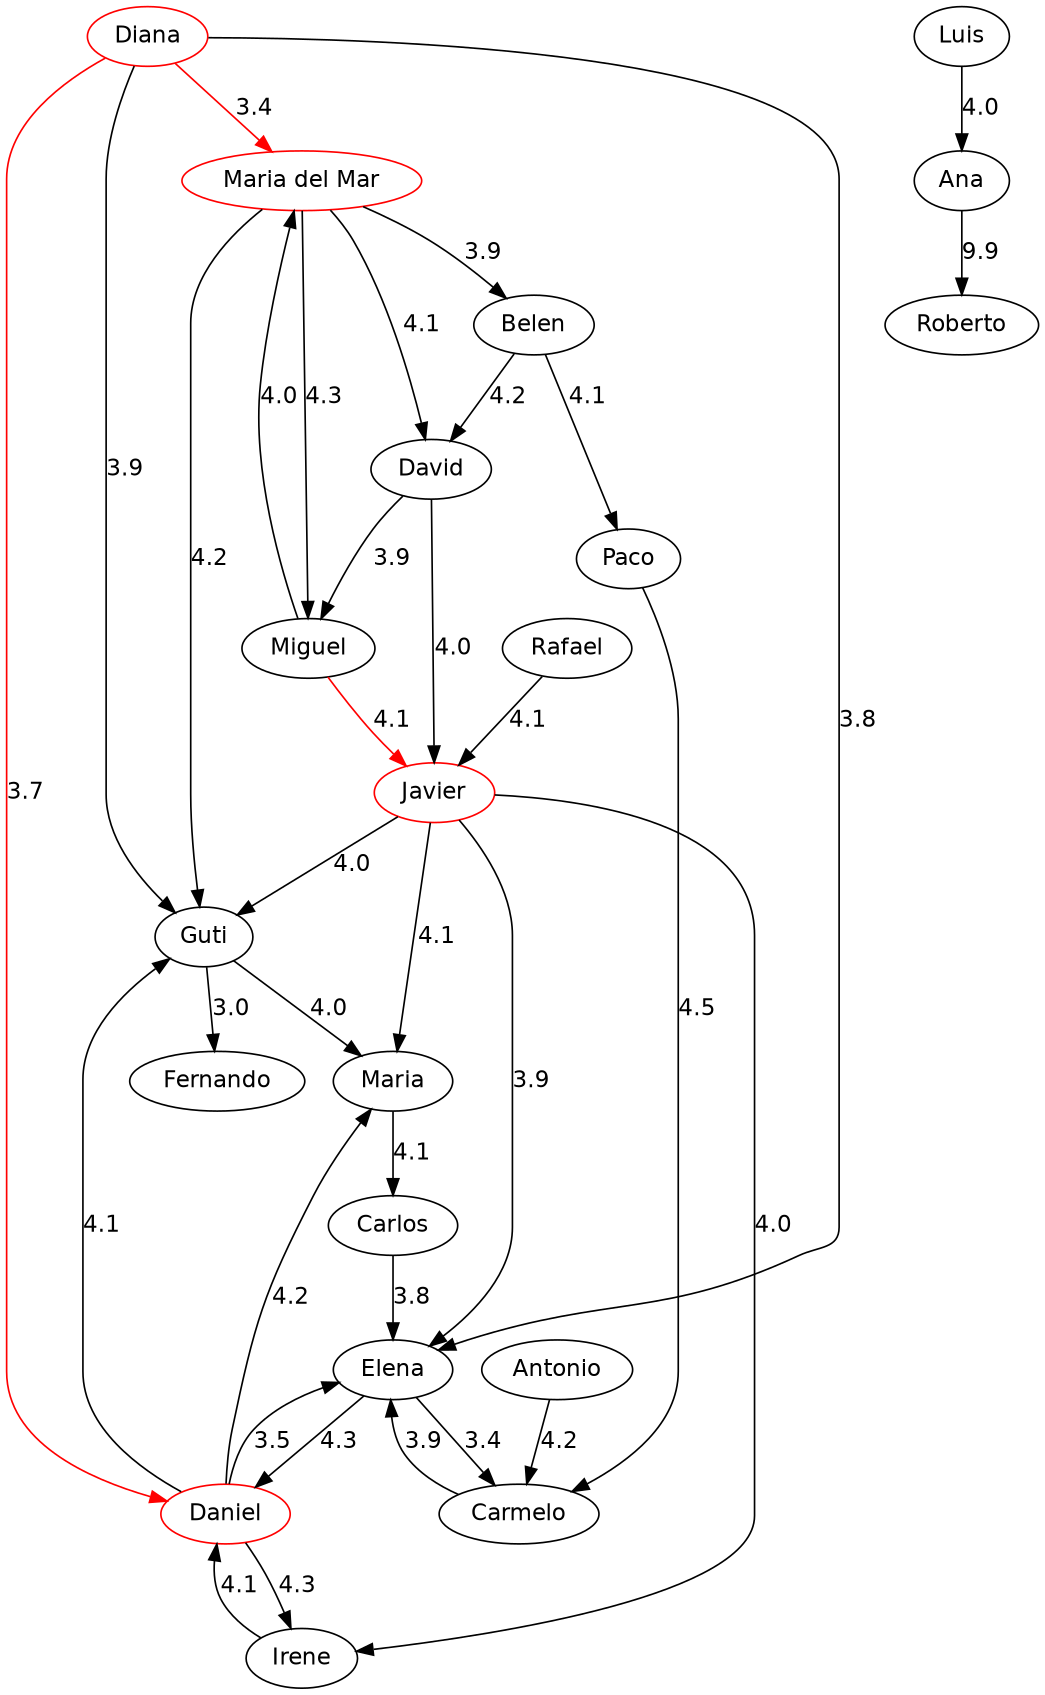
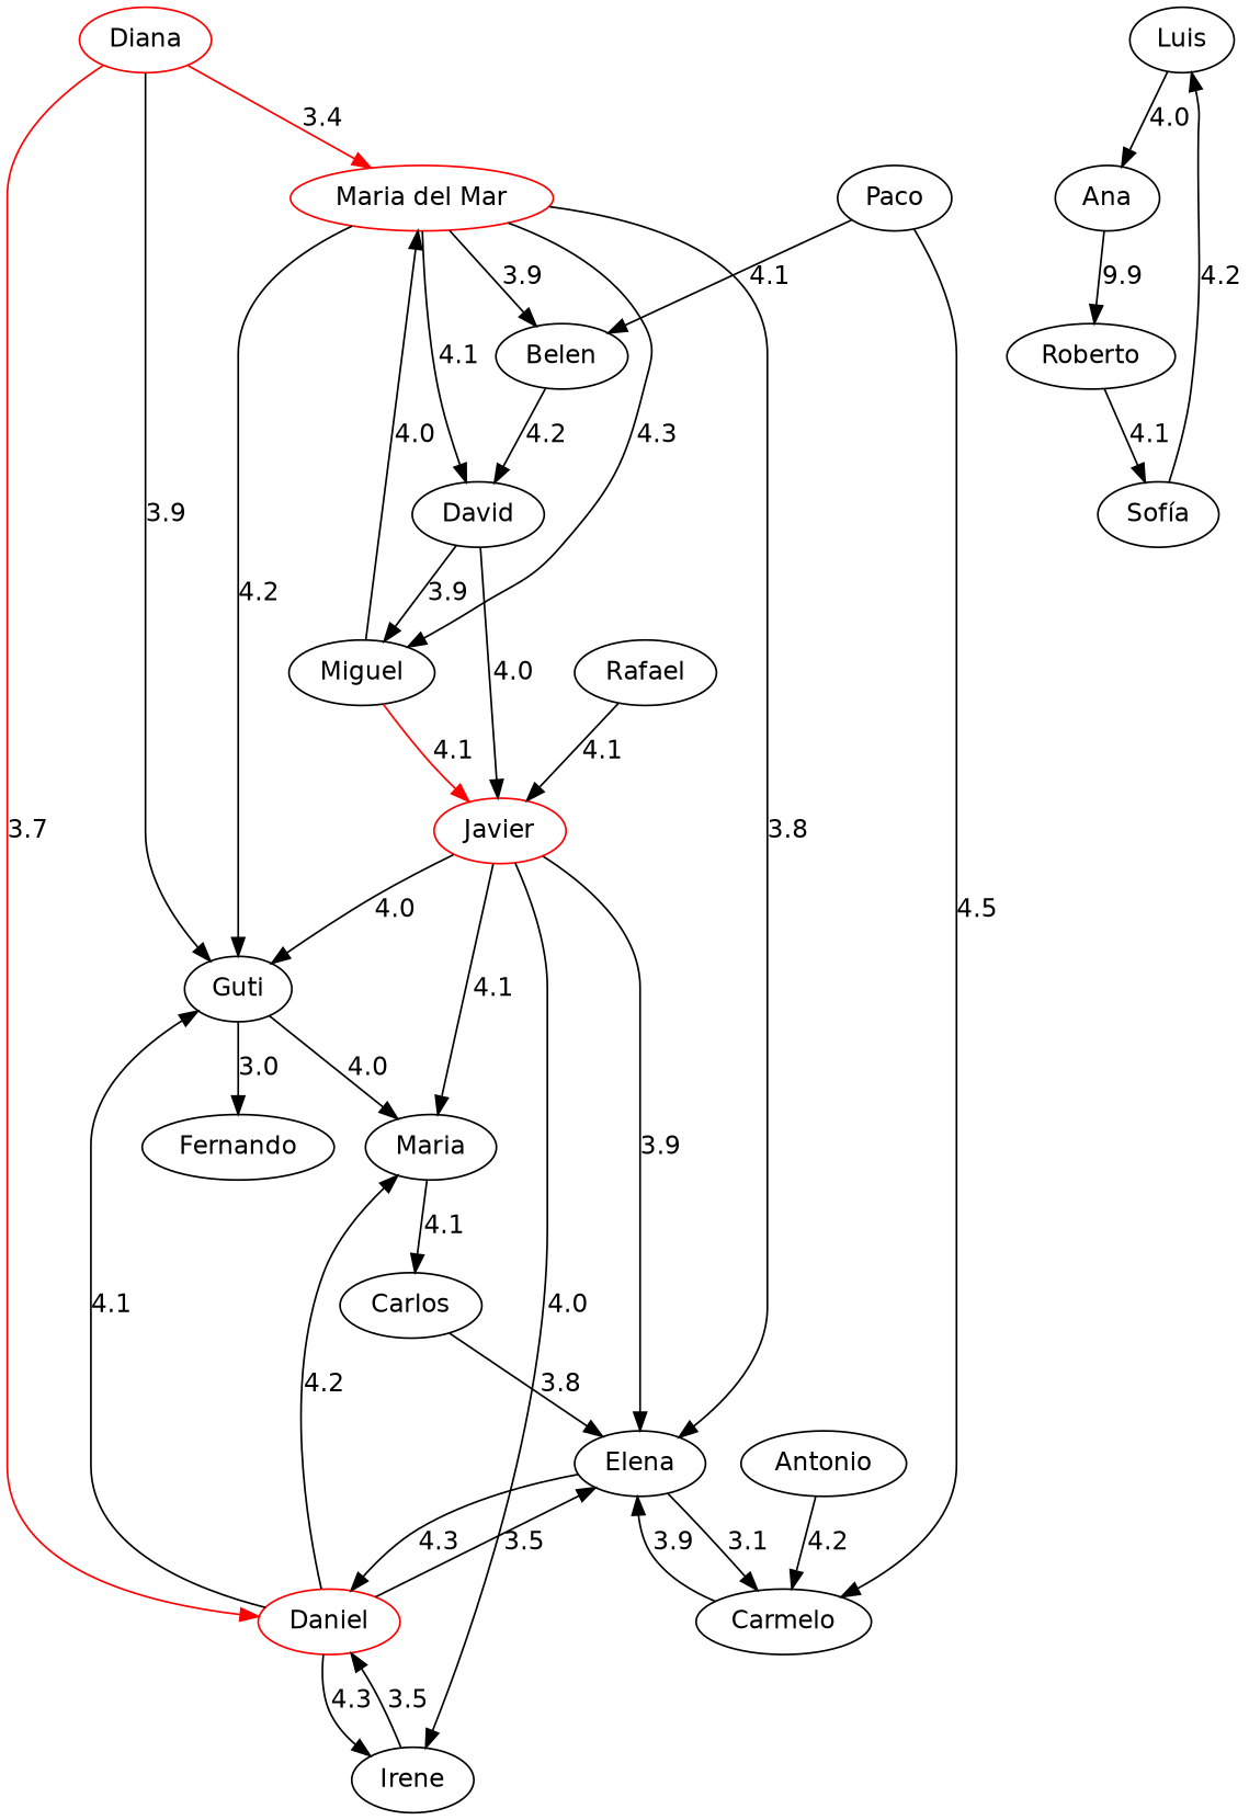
  strict digraph {
    fontname="DejaVu Sans"
    node [fontname="DejaVu Sans"]
    edge [fontname="DejaVu Sans"]
    n1 [color=red label=Diana]
    n2 [label=Guti]
    n3 [color=red label=Daniel]
    n4 [color=red label="Maria del Mar"]
    n5 [label=Fernando]
    n6 [label=Maria]
    n7 [label=Elena]
    n8 [label=Irene]
    n9 [color=red label=Javier]
    n10 [label=David]
    n11 [label=Miguel]
    n12 [label=Belen]
    n13 [label=Carlos]
    n14 [label=Paco]
    n15 [label=Carmelo]
    n16 [label=Rafael]
    n17 [label=Antonio]
    n18 [label=Luis]
    n19 [label=Ana]
    n20 [label=Roberto]
+   n21 [label="Sofía"]
    n1 -> n2 [label=3.9]
    n1 -> n3 [color=red label=3.7]
    n1 -> n4 [color=red label=3.4]
    n2 -> n5 [label=3.0]
    n2 -> n6 [label=4.0]
    n3 -> n2 [label=4.1]
    n3 -> n6 [label=4.2]
    n3 -> n7 [label=3.5]
    n3 -> n8 [label=4.3]
    n4 -> n2 [label=4.2]
-   n1 -> n7 [label=3.8]
+   n4 -> n7 [label=3.8]
    n4 -> n10 [label=4.1]
    n4 -> n11 [label=4.3]
    n4 -> n12 [label=3.9]
    n6 -> n13 [label=4.1]
    n7 -> n3 [label=4.3]
-   n7 -> n15 [label=3.4]
-   n8 -> n3 [label=4.1]
+   n7 -> n15 [label=3.1]
+   n8 -> n3 [label=3.5]
    n9 -> n2 [label=4.0]
    n9 -> n6 [label=4.1]
    n9 -> n7 [label=3.9]
    n9 -> n8 [label=4.0]
    n10 -> n9 [label=4.0]
    n10 -> n11 [label=3.9]
    n11 -> n4 [label=4.0]
    n11 -> n9 [color=red label=4.1]
    n12 -> n10 [label=4.2]
-   n12 -> n14 [label=4.1]
+   n14 -> n12 [label=4.1]
    n13 -> n7 [label=3.8]
    n14 -> n15 [label=4.5]
    n15 -> n7 [label=3.9]
    n16 -> n9 [label=4.1]
    n17 -> n15 [label=4.2]
    n18 -> n19 [label=4.0]
    n19 -> n20 [label=9.9]
+   n20 -> n21 [label=4.1]
+   n21 -> n18 [label=4.2]
  }
